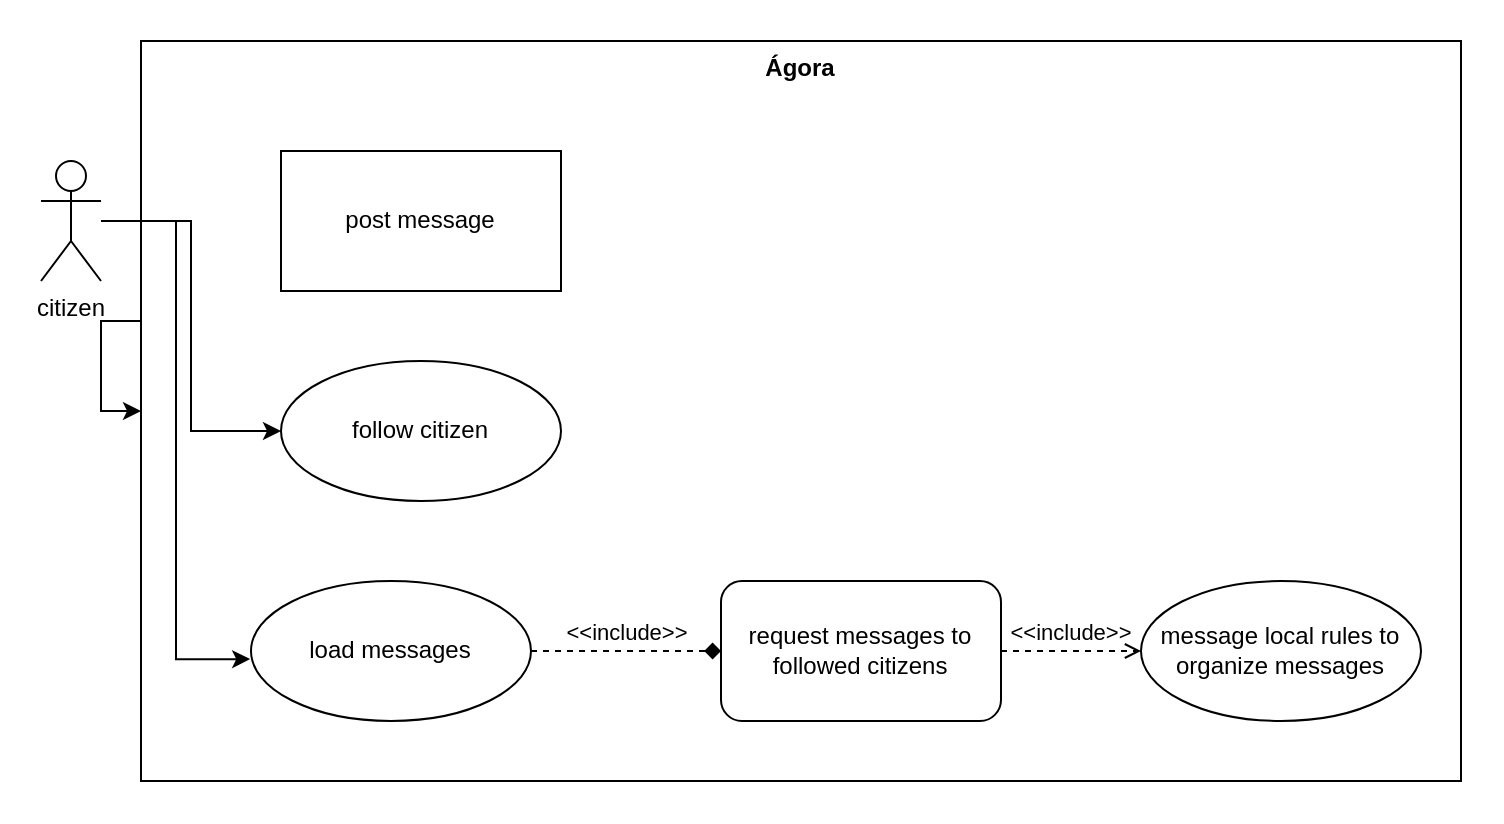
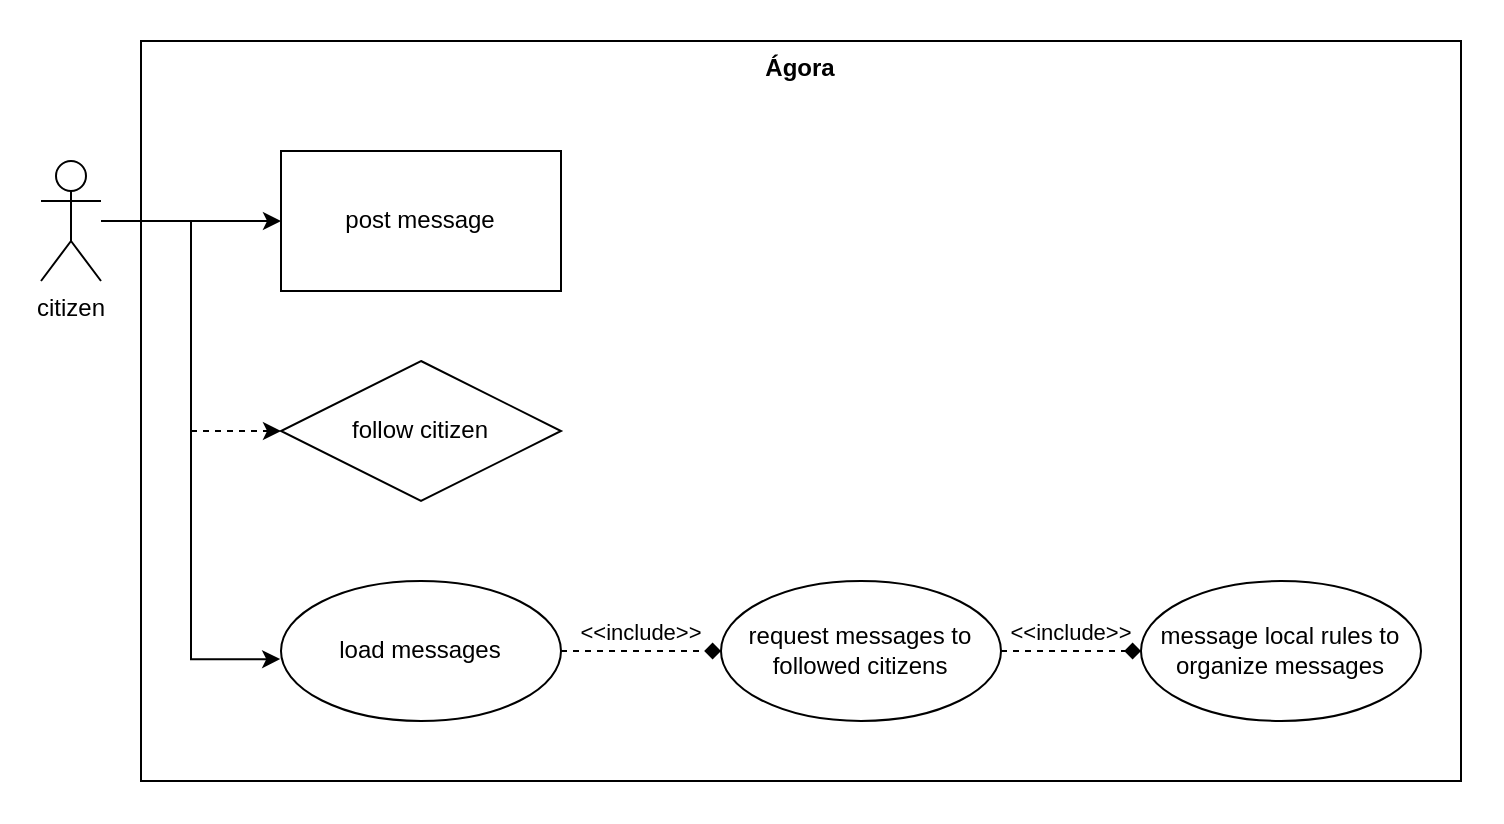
  <mxCell id="0" />
  <mxCell id="1" parent="0" />
  <mxCell id="2" value="Ágora" style="shape=rect;html=1;verticalAlign=top;fontStyle=1;whiteSpace=wrap;align=center;" parent="1" vertex="1"><mxGeometry x="70" y="20" width="660" height="370" as="geometry" /></mxCell>
- <mxCell id="3" style="edgeStyle=orthogonalEdgeStyle;rounded=0;orthogonalLoop=1;jettySize=auto;html=1;" parent="1" source="6" target="2" edge="1"><mxGeometry relative="1" as="geometry" /></mxCell>
- <mxCell id="4" style="edgeStyle=orthogonalEdgeStyle;rounded=0;orthogonalLoop=1;jettySize=auto;html=1;entryX=0;entryY=0.5;entryDx=0;entryDy=0;" parent="1" source="6" target="8" edge="1"><mxGeometry relative="1" as="geometry" /></mxCell>
+ <mxCell id="3" style="edgeStyle=orthogonalEdgeStyle;rounded=0;orthogonalLoop=1;jettySize=auto;html=1;" parent="1" source="6" target="7" edge="1"><mxGeometry relative="1" as="geometry" /></mxCell>
+ <mxCell id="4" style="edgeStyle=orthogonalEdgeStyle;rounded=0;orthogonalLoop=1;jettySize=auto;html=1;entryX=0;entryY=0.5;entryDx=0;entryDy=0;dashed=1;" parent="1" source="6" target="8" edge="1"><mxGeometry relative="1" as="geometry" /></mxCell>
  <mxCell id="5" style="edgeStyle=orthogonalEdgeStyle;rounded=0;orthogonalLoop=1;jettySize=auto;html=1;entryX=-0.003;entryY=0.558;entryDx=0;entryDy=0;entryPerimeter=0;" parent="1" source="6" target="9" edge="1"><mxGeometry relative="1" as="geometry" /></mxCell>
  <mxCell id="6" value="citizen" style="shape=umlActor;verticalLabelPosition=bottom;verticalAlign=top;html=1;outlineConnect=0;" parent="1" vertex="1"><mxGeometry x="20" y="80" width="30" height="60" as="geometry" /></mxCell>
  <mxCell id="7" value="post message" style="whiteSpace=wrap;html=1;rounded=0;" parent="1" vertex="1"><mxGeometry x="140" y="75" width="140" height="70" as="geometry" /></mxCell>
- <mxCell id="8" value="follow citizen" style="ellipse;whiteSpace=wrap;html=1;" parent="1" vertex="1"><mxGeometry x="140" y="180" width="140" height="70" as="geometry" /></mxCell>
- <mxCell id="9" value="load messages" style="ellipse;whiteSpace=wrap;html=1;" parent="1" vertex="1"><mxGeometry x="125" y="290" width="140" height="70" as="geometry" /></mxCell>
- <mxCell id="10" value="request messages to followed citizens" style="whiteSpace=wrap;html=1;rounded=1;" parent="1" vertex="1"><mxGeometry x="360" y="290" width="140" height="70" as="geometry" /></mxCell>
+ <mxCell id="8" value="follow citizen" style="rhombus;whiteSpace=wrap;html=1;" parent="1" vertex="1"><mxGeometry x="140" y="180" width="140" height="70" as="geometry" /></mxCell>
+ <mxCell id="9" value="load messages" style="ellipse;whiteSpace=wrap;html=1;" parent="1" vertex="1"><mxGeometry x="140" y="290" width="140" height="70" as="geometry" /></mxCell>
+ <mxCell id="10" value="request messages to followed citizens" style="ellipse;whiteSpace=wrap;html=1;" parent="1" vertex="1"><mxGeometry x="360" y="290" width="140" height="70" as="geometry" /></mxCell>
  <mxCell id="11" value="&amp;lt;&amp;lt;include&amp;gt;&amp;gt;" style="edgeStyle=none;html=1;endArrow=diamond;verticalAlign=bottom;dashed=1;labelBackgroundColor=none;rounded=0;exitX=1;exitY=0.5;exitDx=0;exitDy=0;entryX=0;entryY=0.5;entryDx=0;entryDy=0;" parent="1" source="9" target="10" edge="1"><mxGeometry width="160" relative="1" as="geometry"><mxPoint x="180" y="420" as="sourcePoint" /><mxPoint x="340" y="420" as="targetPoint" /></mxGeometry></mxCell>
  <mxCell id="12" value="message local rules to organize messages" style="ellipse;whiteSpace=wrap;html=1;" parent="1" vertex="1"><mxGeometry x="570" y="290" width="140" height="70" as="geometry" /></mxCell>
- <mxCell id="13" value="&amp;lt;&amp;lt;include&amp;gt;&amp;gt;" style="edgeStyle=none;html=1;endArrow=open;verticalAlign=bottom;dashed=1;labelBackgroundColor=none;rounded=0;exitX=1;exitY=0.5;exitDx=0;exitDy=0;entryX=0;entryY=0.5;entryDx=0;entryDy=0;" parent="1" source="10" target="12" edge="1"><mxGeometry width="160" relative="1" as="geometry"><mxPoint x="290" y="335" as="sourcePoint" /><mxPoint x="370" y="335" as="targetPoint" /></mxGeometry></mxCell>
+ <mxCell id="13" value="&amp;lt;&amp;lt;include&amp;gt;&amp;gt;" style="edgeStyle=none;html=1;endArrow=diamond;verticalAlign=bottom;dashed=1;labelBackgroundColor=none;rounded=0;exitX=1;exitY=0.5;exitDx=0;exitDy=0;entryX=0;entryY=0.5;entryDx=0;entryDy=0;" parent="1" source="10" target="12" edge="1"><mxGeometry width="160" relative="1" as="geometry"><mxPoint x="290" y="335" as="sourcePoint" /><mxPoint x="370" y="335" as="targetPoint" /></mxGeometry></mxCell>
